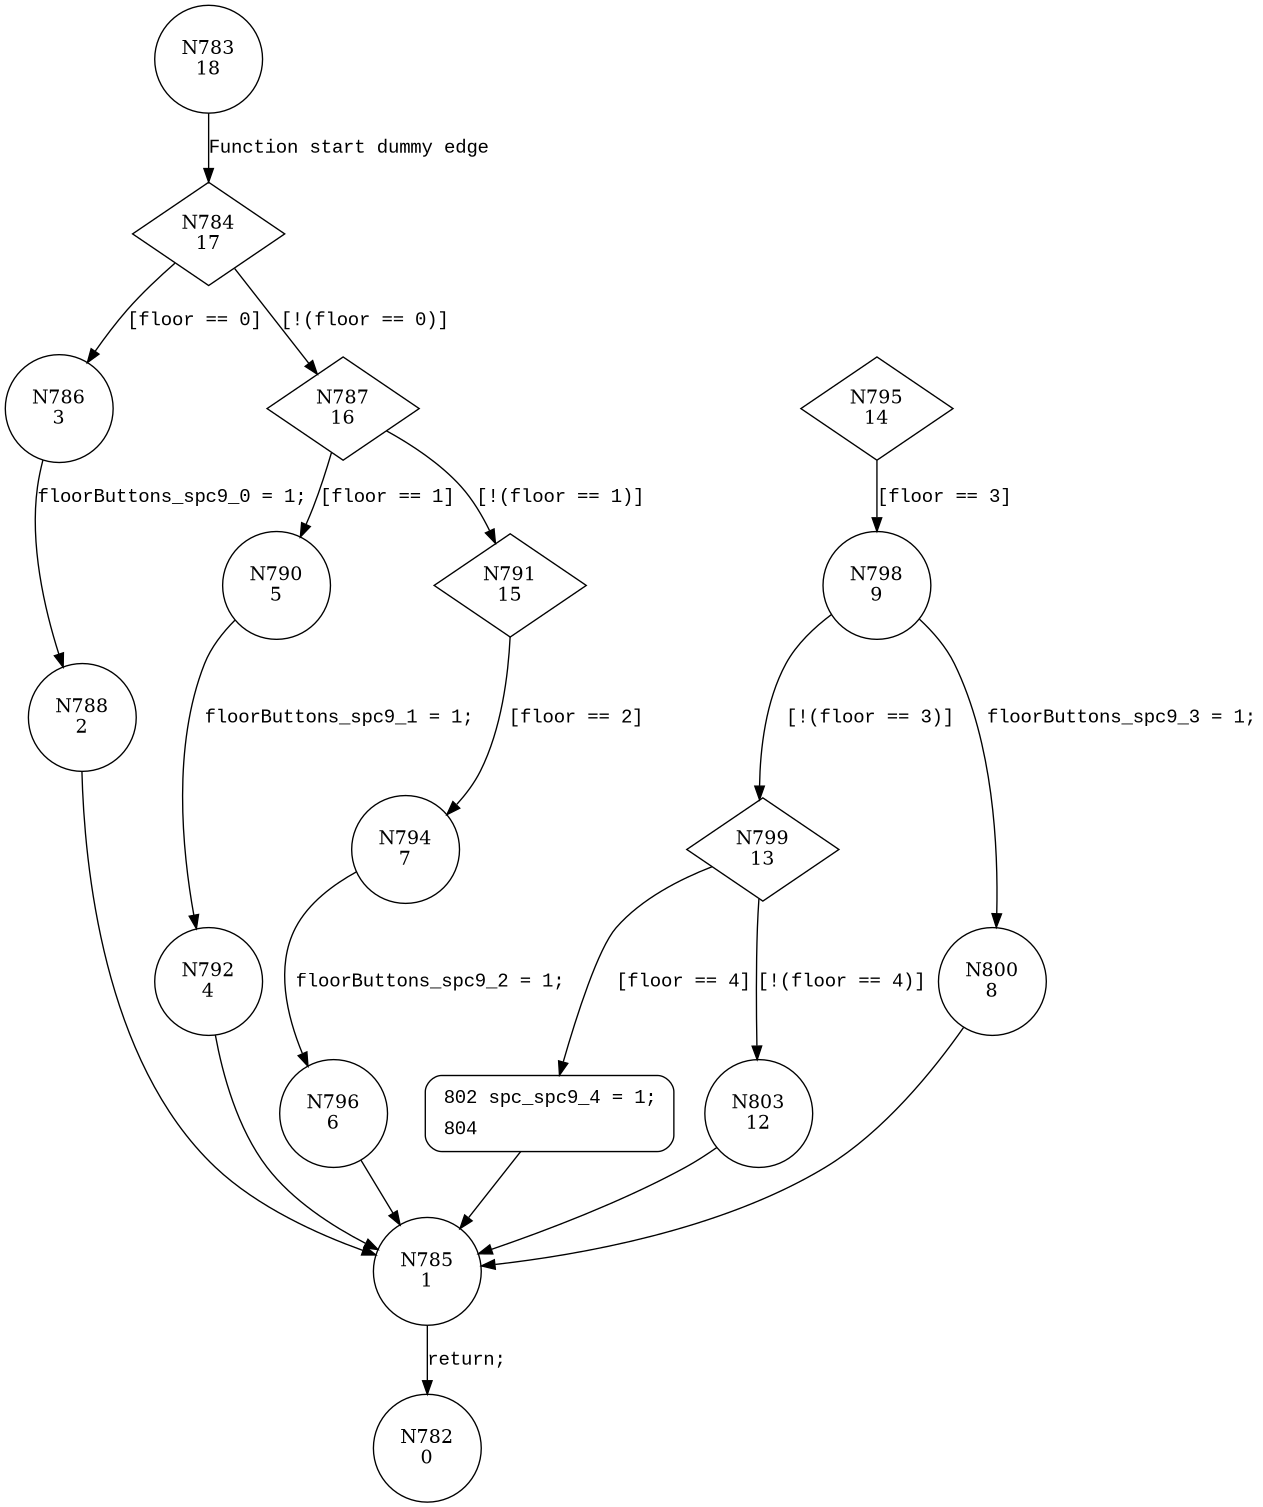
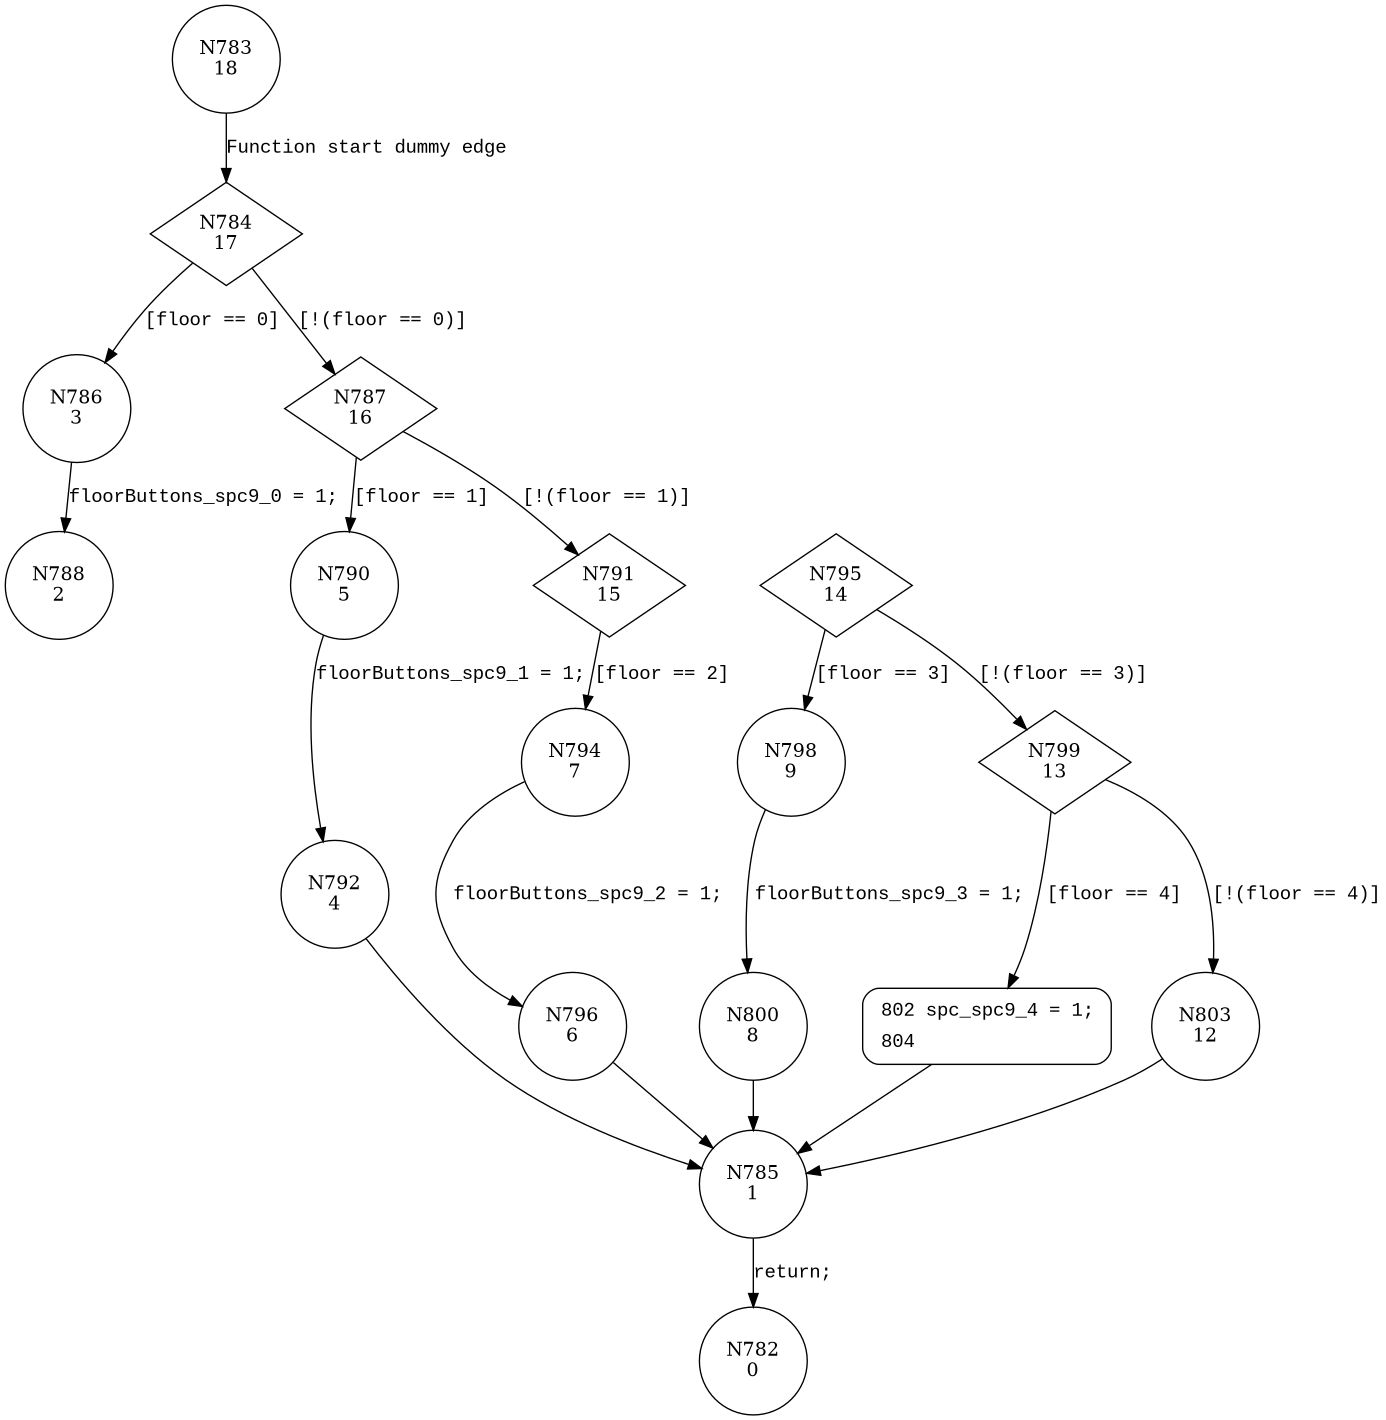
  digraph {
    node [shape=circle]
    edge [fontname="Courier New"]
    n1 [label="N783\n18"]
    n2 [label="N784\n17" shape=diamond]
    n3 [label="N786\n3"]
    n4 [label="N787\n16" shape=diamond]
    n5 [label="N788\n2"]
    n6 [label="N790\n5"]
    n7 [label="N791\n15" shape=diamond]
    n8 [label="N785\n1"]
    n9 [label="N792\n4"]
    n10 [label="N794\n7"]
    n11 [label="N796\n6"]
    n12 [label="N795\n14" shape=diamond]
    n13 [label="N798\n9"]
    n14 [label="N799\n13" shape=diamond]
    n15 [label="N800\n8"]
    n16 [fillcolor=white fontname="Courier New" label=<<table border="0" cellborder="0" cellpadding="3" bgcolor="white"><tr><td align="right">802</td><td align="left">spc_spc9_4 = 1;</td></tr><tr><td align="right">804</td><td align="left"></td></tr></table>> penwidth=1 shape=Mrecord style="filled,bold"]
    n17 [label="N803\n12"]
    n18 [label="N782\n0"]
    n1 -> n2 [label="Function start dummy edge"]
    n2 -> n3 [label="[floor == 0]"]
    n2 -> n4 [label="[!(floor == 0)]"]
    n3 -> n5 [label="floorButtons_spc9_0 = 1;"]
    n4 -> n6 [label="[floor == 1]"]
    n4 -> n7 [label="[!(floor == 1)]"]
-   n5 -> n8
    n6 -> n9 [label="floorButtons_spc9_1 = 1;"]
    n7 -> n10 [label="[floor == 2]"]
    n8 -> n18 [label="return;"]
    n9 -> n8
    n10 -> n11 [label="floorButtons_spc9_2 = 1;"]
    n11 -> n8
    n12 -> n13 [label="[floor == 3]"]
-   n13 -> n14 [label="[!(floor == 3)]"]
+   n12 -> n14 [label="[!(floor == 3)]"]
    n13 -> n15 [label="floorButtons_spc9_3 = 1;"]
    n14 -> n16 [label="[floor == 4]"]
    n14 -> n17 [label="[!(floor == 4)]"]
    n15 -> n8
    n16 -> n8 [fontname=""]
    n17 -> n8
  }
